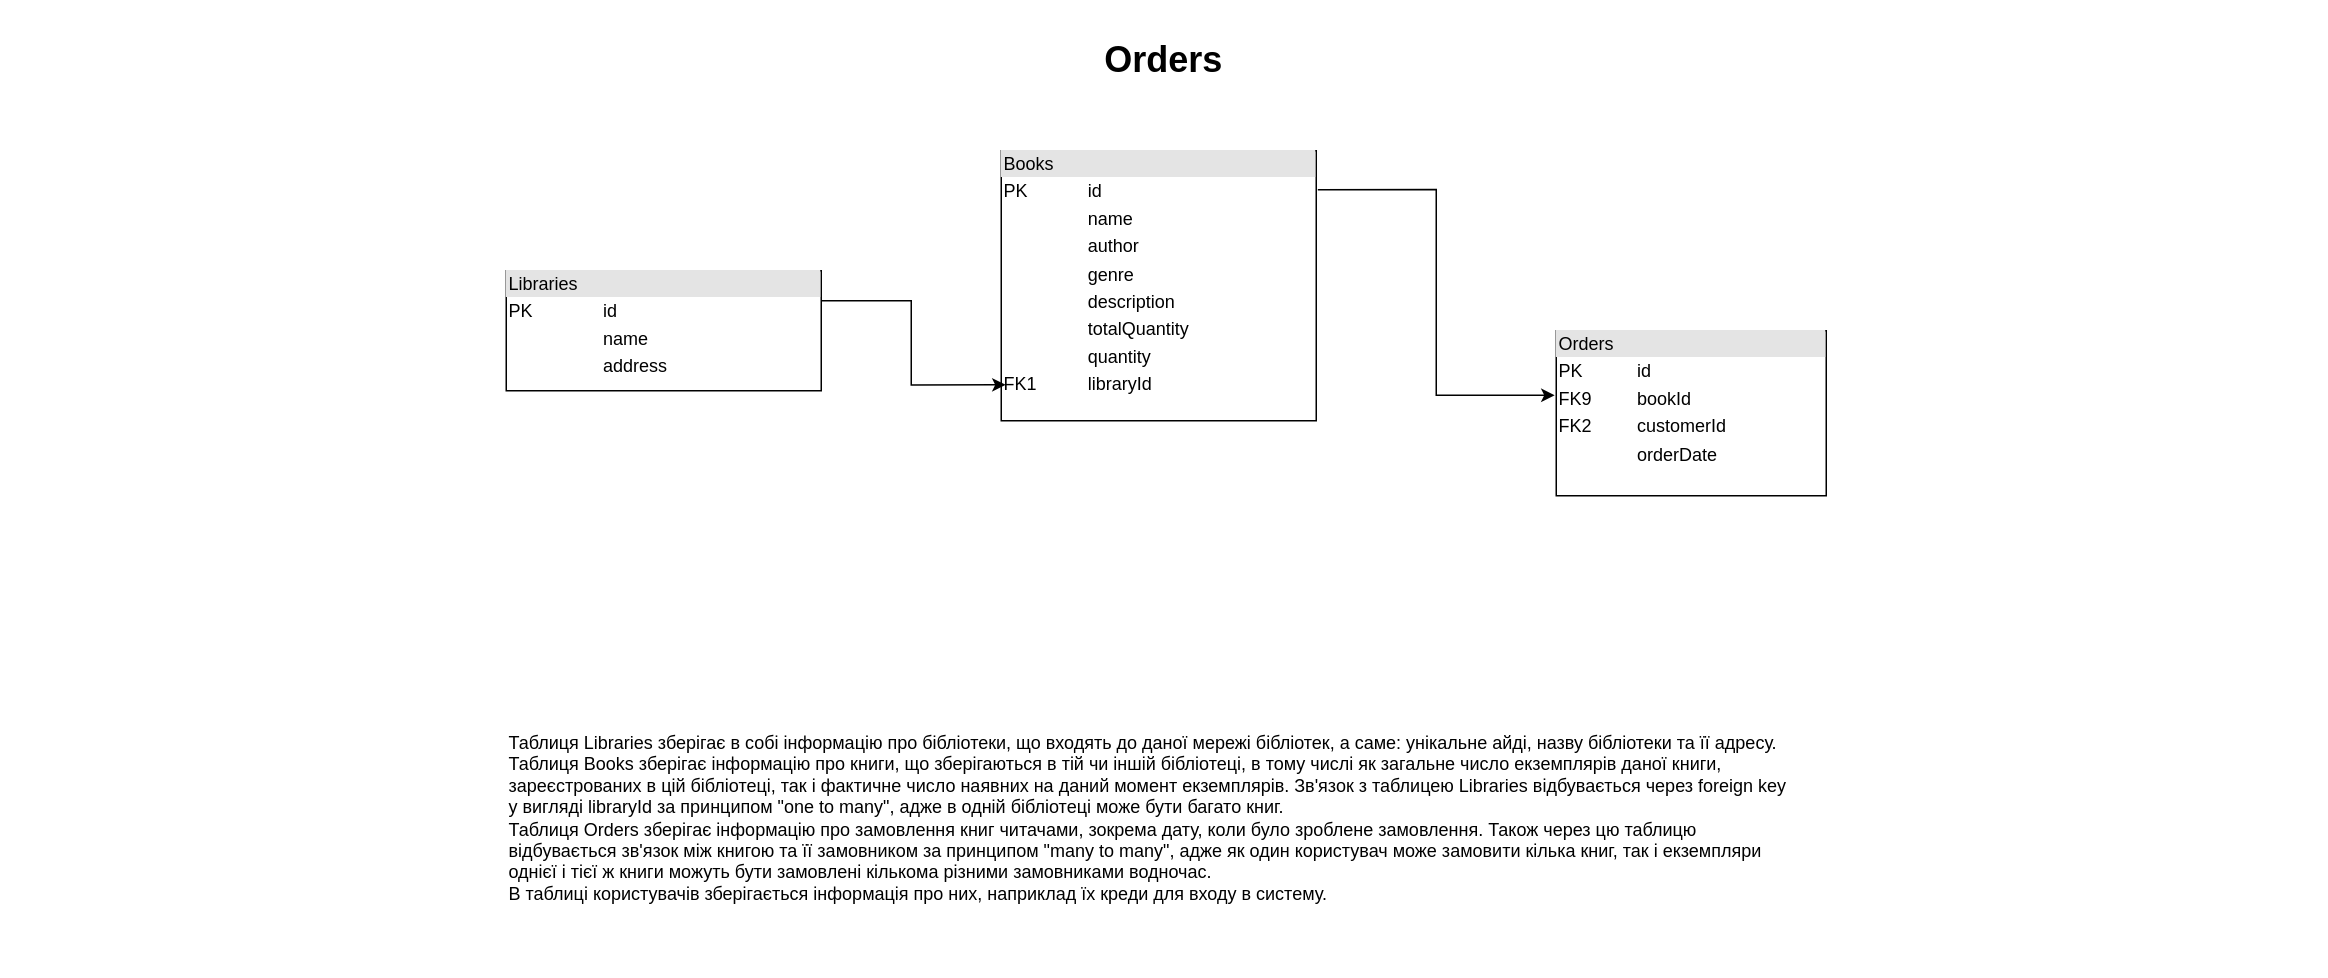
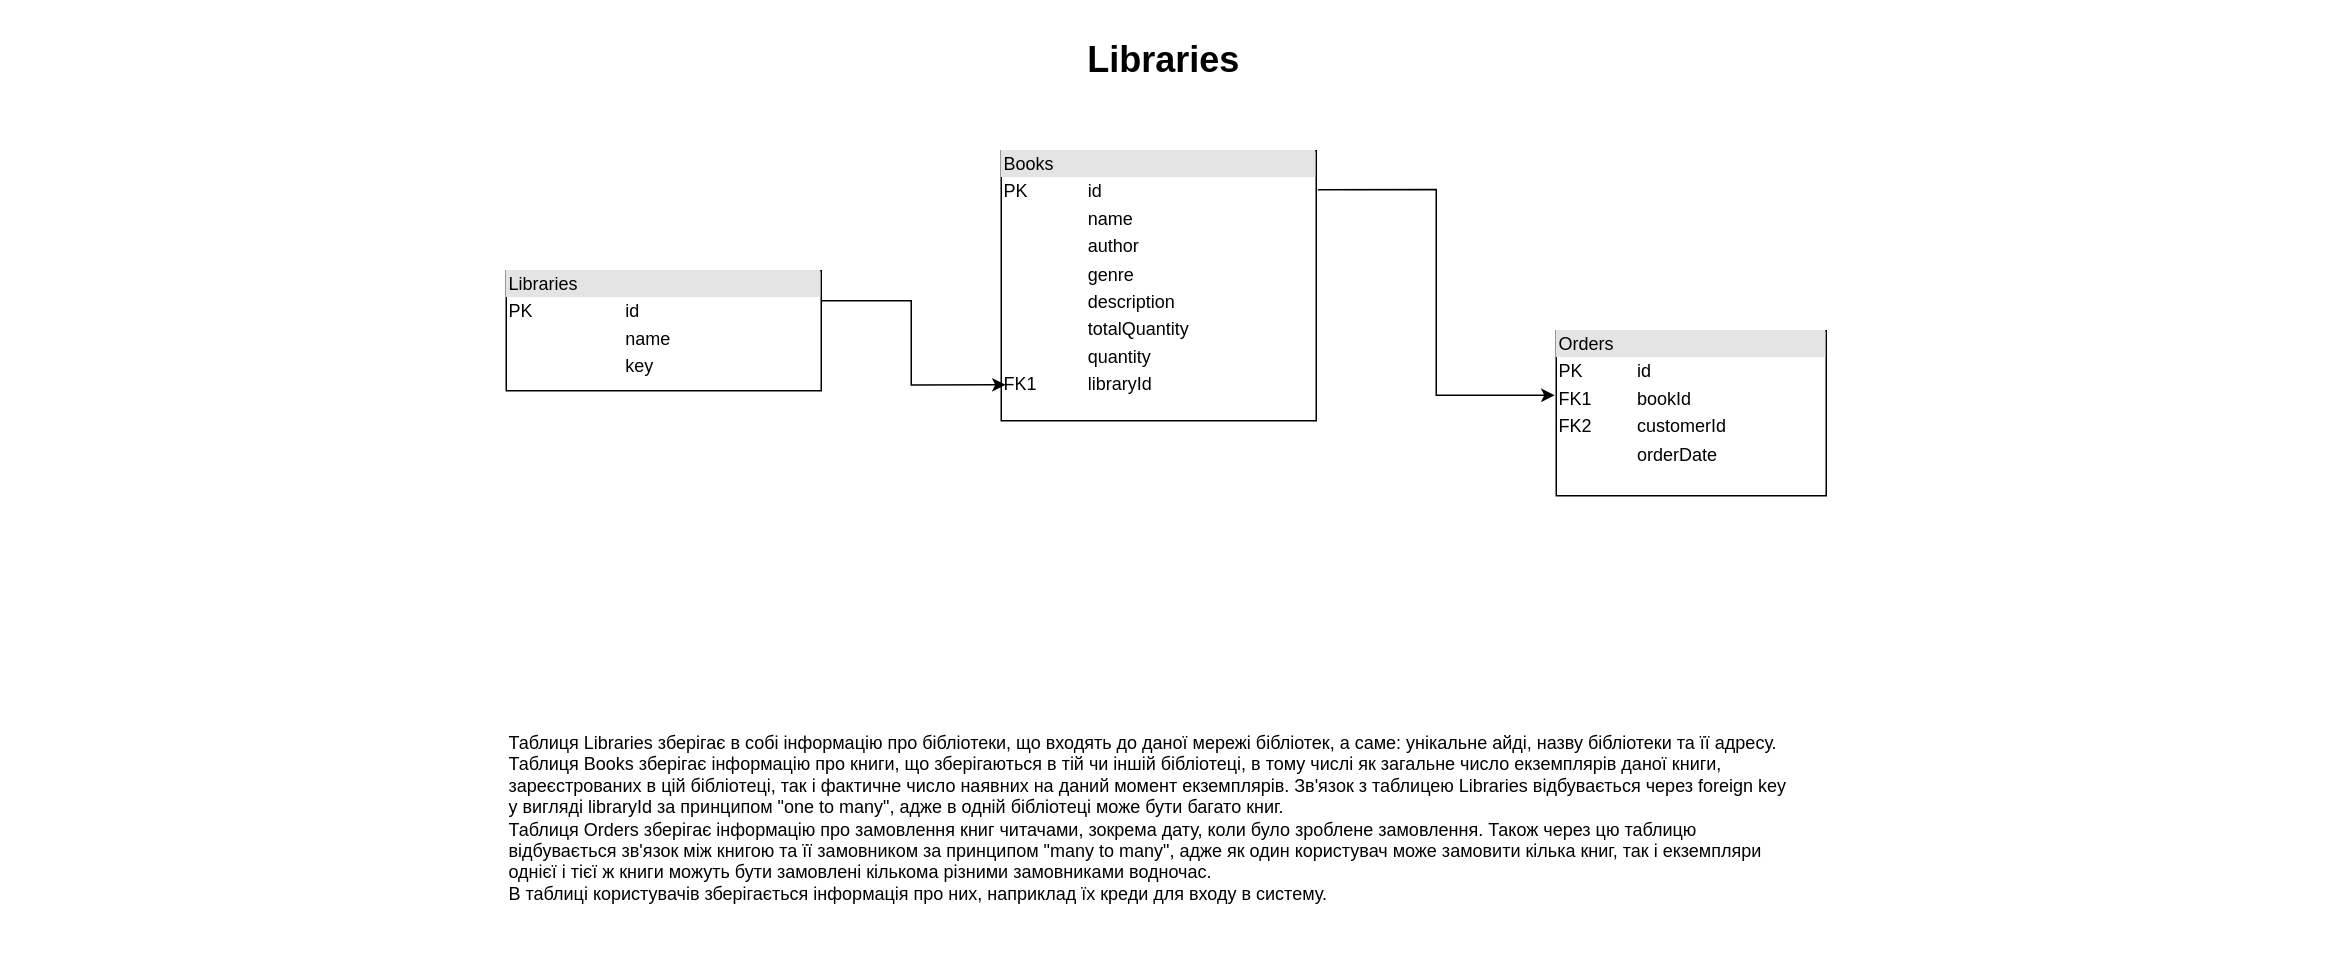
  <mxCell id="0" style=";html=1;" />
  <mxCell id="1" style=";html=1;" parent="0" />
- <mxCell id="2" value="Orders" style="text;strokeColor=none;fillColor=none;html=1;fontSize=24;fontStyle=1;verticalAlign=middle;align=center;" parent="1" vertex="1"><mxGeometry x="20" y="20" width="1510" height="40" as="geometry" /></mxCell>
- <mxCell id="3" value="&lt;div style=&quot;box-sizing:border-box;width:100%;background:#e4e4e4;padding:2px;&quot;&gt;Libraries&lt;/div&gt;&lt;table style=&quot;width:100%;font-size:1em;&quot; cellpadding=&quot;2&quot; cellspacing=&quot;0&quot;&gt;&lt;tbody&gt;&lt;tr&gt;&lt;td&gt;PK&lt;/td&gt;&lt;td&gt;id&lt;/td&gt;&lt;/tr&gt;&lt;tr&gt;&lt;td&gt;&lt;br&gt;&lt;/td&gt;&lt;td&gt;name&lt;/td&gt;&lt;/tr&gt;&lt;tr&gt;&lt;td&gt;&lt;br&gt;&lt;/td&gt;&lt;td&gt;address&lt;/td&gt;&lt;/tr&gt;&lt;/tbody&gt;&lt;/table&gt;" style="verticalAlign=top;align=left;overflow=fill;html=1;whiteSpace=wrap;" vertex="1" parent="1"><mxGeometry x="337" y="180" width="210" height="80" as="geometry" /></mxCell>
+ <mxCell id="2" value="Libraries" style="text;strokeColor=none;fillColor=none;html=1;fontSize=24;fontStyle=1;verticalAlign=middle;align=center;" parent="1" vertex="1"><mxGeometry x="20" y="20" width="1510" height="40" as="geometry" /></mxCell>
+ <mxCell id="3" value="&lt;div style=&quot;box-sizing:border-box;width:100%;background:#e4e4e4;padding:2px;&quot;&gt;Libraries&lt;/div&gt;&lt;table style=&quot;width:100%;font-size:1em;&quot; cellpadding=&quot;2&quot; cellspacing=&quot;0&quot;&gt;&lt;tbody&gt;&lt;tr&gt;&lt;td&gt;PK&lt;/td&gt;&lt;td&gt;id&lt;/td&gt;&lt;/tr&gt;&lt;tr&gt;&lt;td&gt;&lt;br&gt;&lt;/td&gt;&lt;td&gt;name&lt;/td&gt;&lt;/tr&gt;&lt;tr&gt;&lt;td&gt;&lt;br&gt;&lt;/td&gt;&lt;td&gt;key&lt;/td&gt;&lt;/tr&gt;&lt;/tbody&gt;&lt;/table&gt;" style="verticalAlign=top;align=left;overflow=fill;html=1;whiteSpace=wrap;" vertex="1" parent="1"><mxGeometry x="337" y="180" width="210" height="80" as="geometry" /></mxCell>
  <mxCell id="4" style="edgeStyle=orthogonalEdgeStyle;rounded=0;orthogonalLoop=1;jettySize=auto;html=1;exitX=1.005;exitY=0.144;exitDx=0;exitDy=0;entryX=-0.006;entryY=0.391;entryDx=0;entryDy=0;entryPerimeter=0;exitPerimeter=0;" edge="1" parent="1" source="5" target="6"><mxGeometry relative="1" as="geometry"><mxPoint x="827" y="370" as="targetPoint" /></mxGeometry></mxCell>
  <mxCell id="5" value="&lt;div style=&quot;box-sizing:border-box;width:100%;background:#e4e4e4;padding:2px;&quot;&gt;Books&lt;/div&gt;&lt;table style=&quot;width:100%;font-size:1em;&quot; cellpadding=&quot;2&quot; cellspacing=&quot;0&quot;&gt;&lt;tbody&gt;&lt;tr&gt;&lt;td&gt;PK&lt;/td&gt;&lt;td&gt;id&lt;/td&gt;&lt;/tr&gt;&lt;tr&gt;&lt;td&gt;&lt;br&gt;&lt;/td&gt;&lt;td&gt;name&lt;/td&gt;&lt;/tr&gt;&lt;tr&gt;&lt;td&gt;&lt;br&gt;&lt;/td&gt;&lt;td&gt;author&lt;/td&gt;&lt;/tr&gt;&lt;tr&gt;&lt;td&gt;&lt;br&gt;&lt;/td&gt;&lt;td&gt;genre&lt;/td&gt;&lt;/tr&gt;&lt;tr&gt;&lt;td&gt;&lt;br&gt;&lt;/td&gt;&lt;td&gt;description&lt;/td&gt;&lt;/tr&gt;&lt;tr&gt;&lt;td&gt;&lt;br&gt;&lt;/td&gt;&lt;td&gt;totalQuantity&lt;/td&gt;&lt;/tr&gt;&lt;tr&gt;&lt;td&gt;&lt;br&gt;&lt;/td&gt;&lt;td&gt;quantity&lt;/td&gt;&lt;/tr&gt;&lt;tr&gt;&lt;td&gt;FK1&lt;br&gt;&lt;/td&gt;&lt;td&gt;libraryId&lt;/td&gt;&lt;/tr&gt;&lt;/tbody&gt;&lt;/table&gt;" style="verticalAlign=top;align=left;overflow=fill;html=1;whiteSpace=wrap;" vertex="1" parent="1"><mxGeometry x="667" y="100" width="210" height="180" as="geometry" /></mxCell>
- <mxCell id="6" value="&lt;div style=&quot;box-sizing:border-box;width:100%;background:#e4e4e4;padding:2px;&quot;&gt;Orders&lt;/div&gt;&lt;table style=&quot;width:100%;font-size:1em;&quot; cellpadding=&quot;2&quot; cellspacing=&quot;0&quot;&gt;&lt;tbody&gt;&lt;tr&gt;&lt;td&gt;PK&lt;/td&gt;&lt;td&gt;id&lt;/td&gt;&lt;/tr&gt;&lt;tr&gt;&lt;td&gt;FK9&lt;/td&gt;&lt;td&gt;bookId&lt;/td&gt;&lt;/tr&gt;&lt;tr&gt;&lt;td&gt;FK2&lt;/td&gt;&lt;td&gt;customerId&lt;/td&gt;&lt;/tr&gt;&lt;tr&gt;&lt;td&gt;&lt;br&gt;&lt;/td&gt;&lt;td&gt;orderDate&lt;/td&gt;&lt;/tr&gt;&lt;/tbody&gt;&lt;/table&gt;" style="verticalAlign=top;align=left;overflow=fill;html=1;whiteSpace=wrap;" vertex="1" parent="1"><mxGeometry x="1037" y="220" width="180" height="110" as="geometry" /></mxCell>
+ <mxCell id="6" value="&lt;div style=&quot;box-sizing:border-box;width:100%;background:#e4e4e4;padding:2px;&quot;&gt;Orders&lt;/div&gt;&lt;table style=&quot;width:100%;font-size:1em;&quot; cellpadding=&quot;2&quot; cellspacing=&quot;0&quot;&gt;&lt;tbody&gt;&lt;tr&gt;&lt;td&gt;PK&lt;/td&gt;&lt;td&gt;id&lt;/td&gt;&lt;/tr&gt;&lt;tr&gt;&lt;td&gt;FK1&lt;/td&gt;&lt;td&gt;bookId&lt;/td&gt;&lt;/tr&gt;&lt;tr&gt;&lt;td&gt;FK2&lt;/td&gt;&lt;td&gt;customerId&lt;/td&gt;&lt;/tr&gt;&lt;tr&gt;&lt;td&gt;&lt;br&gt;&lt;/td&gt;&lt;td&gt;orderDate&lt;/td&gt;&lt;/tr&gt;&lt;/tbody&gt;&lt;/table&gt;" style="verticalAlign=top;align=left;overflow=fill;html=1;whiteSpace=wrap;" vertex="1" parent="1"><mxGeometry x="1037" y="220" width="180" height="110" as="geometry" /></mxCell>
  <mxCell id="7" style="edgeStyle=orthogonalEdgeStyle;rounded=0;orthogonalLoop=1;jettySize=auto;html=1;exitX=1;exitY=0.25;exitDx=0;exitDy=0;entryX=0.014;entryY=0.867;entryDx=0;entryDy=0;entryPerimeter=0;" edge="1" parent="1" source="3" target="5"><mxGeometry relative="1" as="geometry" /></mxCell>
  <mxCell id="8" value="Таблиця Libraries зберігає в собі інформацію про бібліотеки, що входять до даної мережі бібліотек, а саме: унікальне айді, назву бібліотеки та її адресу.&lt;div&gt;Таблиця Books зберігає інформацію про книги, що зберігаються в тій чи іншій бібліотеці, в тому числі як загальне число екземплярів даної книги, зареєстрованих в цій бібліотеці, так і фактичне число наявних на даний момент екземплярів. Зв'язок з таблицею Libraries відбувається через foreign key у вигляді libraryId за принципом &quot;one to many&quot;, адже в одній бібліотеці може бути багато книг.&lt;/div&gt;&lt;div&gt;Таблиця Orders зберігає інформацію про замовлення книг читачами, зокрема дату, коли було зроблене замовлення. Також через цю таблицю відбувається зв'язок між книгою та її замовником за принципом &quot;many to many&quot;, адже як один користувач може замовити кілька книг, так і екземпляри однієї і тієї ж книги можуть бути замовлені кількома різними замовниками водночас.&lt;/div&gt;&lt;div&gt;В таблиці користувачів зберігається інформація про них, наприклад їх креди для входу в систему.&lt;/div&gt;" style="text;html=1;align=left;verticalAlign=middle;whiteSpace=wrap;rounded=0;" vertex="1" parent="1"><mxGeometry x="337" y="460" width="863" height="170" as="geometry" /></mxCell>
